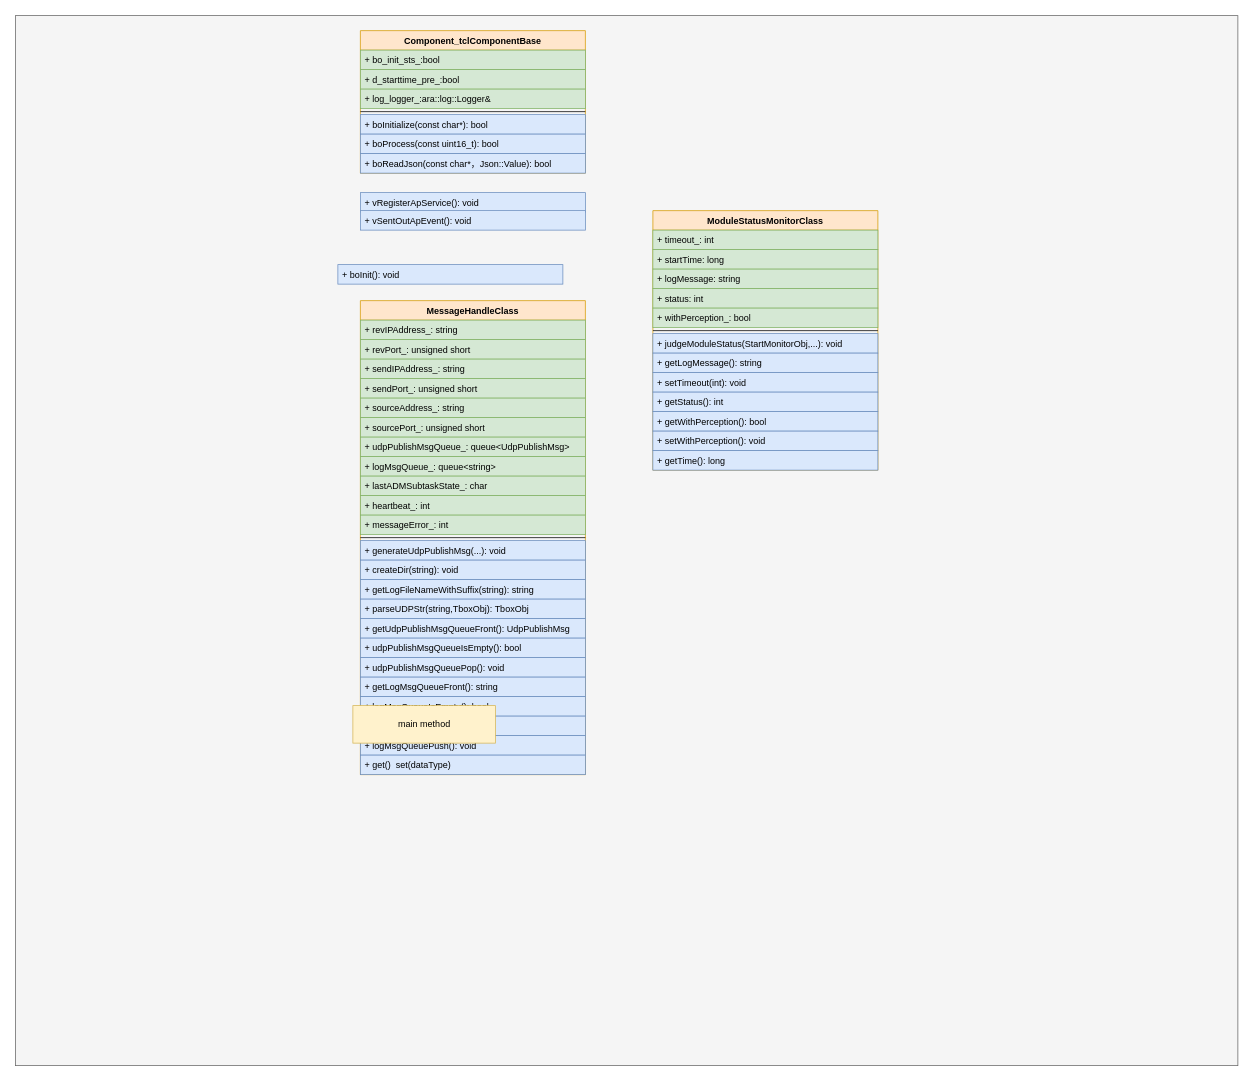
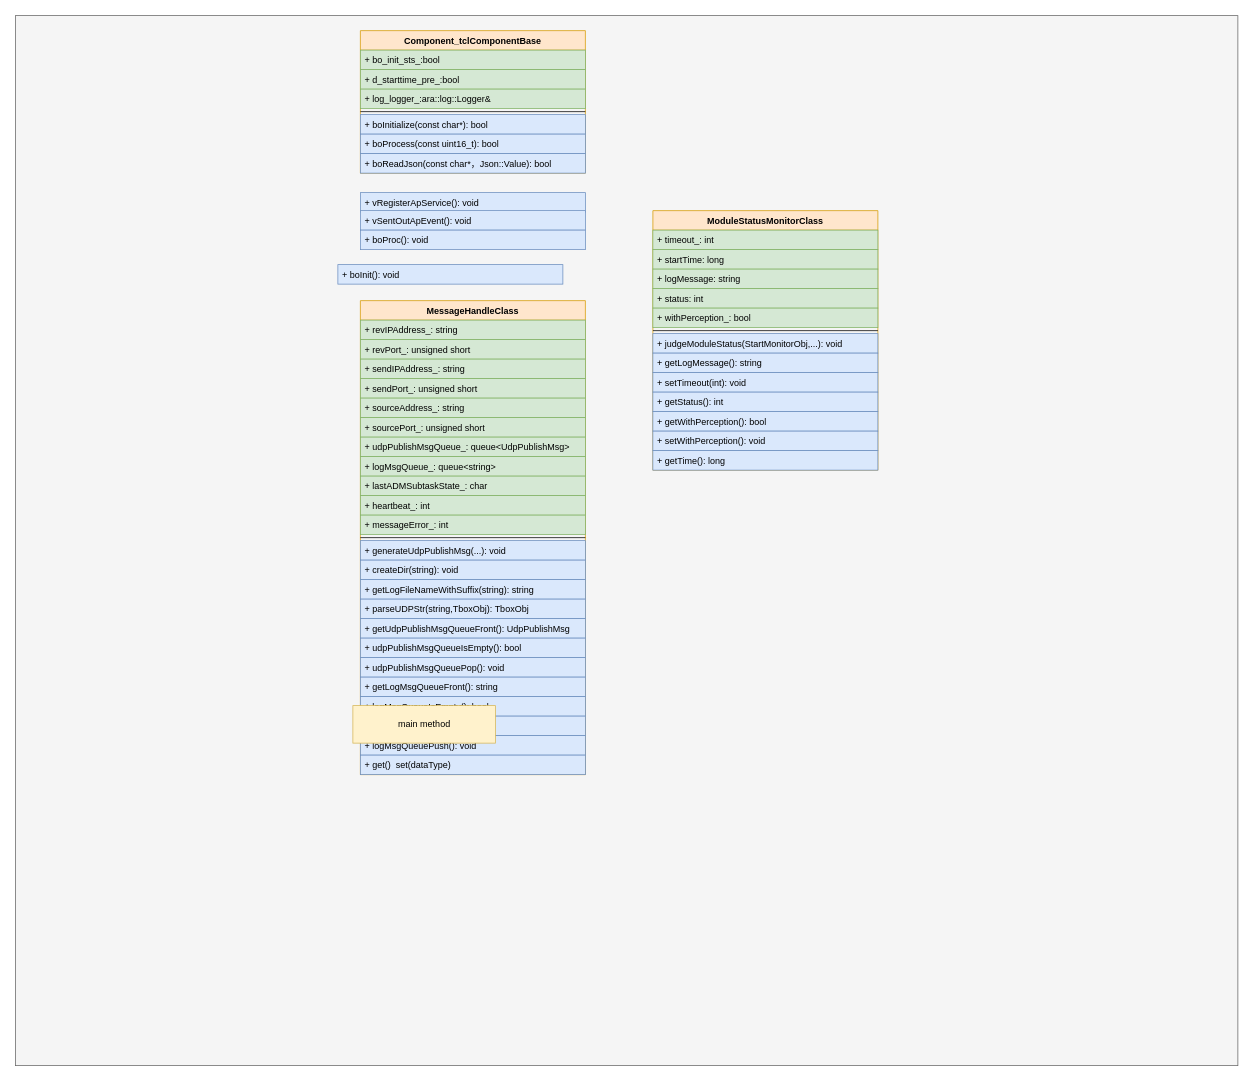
  <mxCell id="0" />
  <mxCell id="1" parent="0" />
  <mxCell id="2" value="" style="html=1;fillColor=#f5f5f5;fontColor=#333333;strokeColor=#666666;" parent="1" vertex="1"><mxGeometry x="20" y="20" width="1630" height="1400" as="geometry" /></mxCell>
  <mxCell id="3" value="Component_tclComponentBase" style="swimlane;fontStyle=1;align=center;verticalAlign=top;childLayout=stackLayout;horizontal=1;startSize=26;horizontalStack=0;resizeParent=1;resizeParentMax=0;resizeLast=0;collapsible=1;marginBottom=0;fillColor=#ffe6cc;strokeColor=#d79b00;" parent="1" vertex="1"><mxGeometry x="480" y="40" width="300" height="190" as="geometry" /></mxCell>
  <mxCell id="4" value="+ bo_init_sts_:bool " style="text;strokeColor=#82b366;fillColor=#d5e8d4;align=left;verticalAlign=top;spacingLeft=4;spacingRight=4;overflow=hidden;rotatable=0;points=[[0,0.5],[1,0.5]];portConstraint=eastwest;" parent="3" vertex="1"><mxGeometry y="26" width="300" height="26" as="geometry" /></mxCell>
  <mxCell id="5" value="+ d_starttime_pre_:bool " style="text;strokeColor=#82b366;fillColor=#d5e8d4;align=left;verticalAlign=top;spacingLeft=4;spacingRight=4;overflow=hidden;rotatable=0;points=[[0,0.5],[1,0.5]];portConstraint=eastwest;" parent="3" vertex="1"><mxGeometry y="52" width="300" height="26" as="geometry" /></mxCell>
  <mxCell id="6" value="+ log_logger_:ara::log::Logger&amp;" style="text;strokeColor=#82b366;fillColor=#d5e8d4;align=left;verticalAlign=top;spacingLeft=4;spacingRight=4;overflow=hidden;rotatable=0;points=[[0,0.5],[1,0.5]];portConstraint=eastwest;" parent="3" vertex="1"><mxGeometry y="78" width="300" height="26" as="geometry" /></mxCell>
  <mxCell id="7" value="" style="line;strokeWidth=1;fillColor=none;align=left;verticalAlign=middle;spacingTop=-1;spacingLeft=3;spacingRight=3;rotatable=0;labelPosition=right;points=[];portConstraint=eastwest;" parent="3" vertex="1"><mxGeometry y="104" width="300" height="8" as="geometry" /></mxCell>
  <mxCell id="8" value="+ boInitialize(const char*): bool" style="text;strokeColor=#6c8ebf;fillColor=#dae8fc;align=left;verticalAlign=top;spacingLeft=4;spacingRight=4;overflow=hidden;rotatable=0;points=[[0,0.5],[1,0.5]];portConstraint=eastwest;" parent="3" vertex="1"><mxGeometry y="112" width="300" height="26" as="geometry" /></mxCell>
  <mxCell id="9" value="+ boProcess(const uint16_t): bool" style="text;strokeColor=#6c8ebf;fillColor=#dae8fc;align=left;verticalAlign=top;spacingLeft=4;spacingRight=4;overflow=hidden;rotatable=0;points=[[0,0.5],[1,0.5]];portConstraint=eastwest;" parent="3" vertex="1"><mxGeometry y="138" width="300" height="26" as="geometry" /></mxCell>
  <mxCell id="10" value="+ boReadJson(const char*，Json::Value): bool" style="text;strokeColor=#6c8ebf;fillColor=#dae8fc;align=left;verticalAlign=top;spacingLeft=4;spacingRight=4;overflow=hidden;rotatable=0;points=[[0,0.5],[1,0.5]];portConstraint=eastwest;" parent="3" vertex="1"><mxGeometry y="164" width="300" height="26" as="geometry" /></mxCell>
  <mxCell id="11" value="MessageHandleClass" style="swimlane;fontStyle=1;align=center;verticalAlign=top;childLayout=stackLayout;horizontal=1;startSize=26;horizontalStack=0;resizeParent=1;resizeParentMax=0;resizeLast=0;collapsible=1;marginBottom=0;fillColor=#ffe6cc;strokeColor=#d79b00;" parent="1" vertex="1"><mxGeometry x="480" y="400" width="300" height="632" as="geometry"><mxRectangle x="60" y="38" width="160" height="30" as="alternateBounds" /></mxGeometry></mxCell>
  <mxCell id="12" value="+ revIPAddress_: string" style="text;strokeColor=#82b366;fillColor=#d5e8d4;align=left;verticalAlign=top;spacingLeft=4;spacingRight=4;overflow=hidden;rotatable=0;points=[[0,0.5],[1,0.5]];portConstraint=eastwest;" parent="11" vertex="1"><mxGeometry y="26" width="300" height="26" as="geometry" /></mxCell>
  <mxCell id="13" value="+ revPort_: unsigned short" style="text;strokeColor=#82b366;fillColor=#d5e8d4;align=left;verticalAlign=top;spacingLeft=4;spacingRight=4;overflow=hidden;rotatable=0;points=[[0,0.5],[1,0.5]];portConstraint=eastwest;" parent="11" vertex="1"><mxGeometry y="52" width="300" height="26" as="geometry" /></mxCell>
  <mxCell id="14" value="+ sendIPAddress_: string" style="text;strokeColor=#82b366;fillColor=#d5e8d4;align=left;verticalAlign=top;spacingLeft=4;spacingRight=4;overflow=hidden;rotatable=0;points=[[0,0.5],[1,0.5]];portConstraint=eastwest;" parent="11" vertex="1"><mxGeometry y="78" width="300" height="26" as="geometry" /></mxCell>
  <mxCell id="15" value="+ sendPort_: unsigned short" style="text;strokeColor=#82b366;fillColor=#d5e8d4;align=left;verticalAlign=top;spacingLeft=4;spacingRight=4;overflow=hidden;rotatable=0;points=[[0,0.5],[1,0.5]];portConstraint=eastwest;" parent="11" vertex="1"><mxGeometry y="104" width="300" height="26" as="geometry" /></mxCell>
  <mxCell id="16" value="+ sourceAddress_: string" style="text;strokeColor=#82b366;fillColor=#d5e8d4;align=left;verticalAlign=top;spacingLeft=4;spacingRight=4;overflow=hidden;rotatable=0;points=[[0,0.5],[1,0.5]];portConstraint=eastwest;" parent="11" vertex="1"><mxGeometry y="130" width="300" height="26" as="geometry" /></mxCell>
  <mxCell id="17" value="+ sourcePort_: unsigned short" style="text;strokeColor=#82b366;fillColor=#d5e8d4;align=left;verticalAlign=top;spacingLeft=4;spacingRight=4;overflow=hidden;rotatable=0;points=[[0,0.5],[1,0.5]];portConstraint=eastwest;" parent="11" vertex="1"><mxGeometry y="156" width="300" height="26" as="geometry" /></mxCell>
  <mxCell id="18" value="+ udpPublishMsgQueue_: queue&lt;UdpPublishMsg&gt;" style="text;strokeColor=#82b366;fillColor=#d5e8d4;align=left;verticalAlign=top;spacingLeft=4;spacingRight=4;overflow=hidden;rotatable=0;points=[[0,0.5],[1,0.5]];portConstraint=eastwest;" parent="11" vertex="1"><mxGeometry y="182" width="300" height="26" as="geometry" /></mxCell>
  <mxCell id="19" value="+ logMsgQueue_: queue&lt;string&gt;" style="text;strokeColor=#82b366;fillColor=#d5e8d4;align=left;verticalAlign=top;spacingLeft=4;spacingRight=4;overflow=hidden;rotatable=0;points=[[0,0.5],[1,0.5]];portConstraint=eastwest;" parent="11" vertex="1"><mxGeometry y="208" width="300" height="26" as="geometry" /></mxCell>
  <mxCell id="20" value="+ lastADMSubtaskState_: char" style="text;strokeColor=#82b366;fillColor=#d5e8d4;align=left;verticalAlign=top;spacingLeft=4;spacingRight=4;overflow=hidden;rotatable=0;points=[[0,0.5],[1,0.5]];portConstraint=eastwest;" parent="11" vertex="1"><mxGeometry y="234" width="300" height="26" as="geometry" /></mxCell>
  <mxCell id="21" value="+ heartbeat_: int" style="text;strokeColor=#82b366;fillColor=#d5e8d4;align=left;verticalAlign=top;spacingLeft=4;spacingRight=4;overflow=hidden;rotatable=0;points=[[0,0.5],[1,0.5]];portConstraint=eastwest;" parent="11" vertex="1"><mxGeometry y="260" width="300" height="26" as="geometry" /></mxCell>
  <mxCell id="22" value="+ messageError_: int" style="text;strokeColor=#82b366;fillColor=#d5e8d4;align=left;verticalAlign=top;spacingLeft=4;spacingRight=4;overflow=hidden;rotatable=0;points=[[0,0.5],[1,0.5]];portConstraint=eastwest;" parent="11" vertex="1"><mxGeometry y="286" width="300" height="26" as="geometry" /></mxCell>
  <mxCell id="23" value="" style="line;strokeWidth=1;fillColor=none;align=left;verticalAlign=middle;spacingTop=-1;spacingLeft=3;spacingRight=3;rotatable=0;labelPosition=right;points=[];portConstraint=eastwest;" parent="11" vertex="1"><mxGeometry y="312" width="300" height="8" as="geometry" /></mxCell>
  <mxCell id="24" value="+ generateUdpPublishMsg(...): void" style="text;strokeColor=#6c8ebf;fillColor=#dae8fc;align=left;verticalAlign=top;spacingLeft=4;spacingRight=4;overflow=hidden;rotatable=0;points=[[0,0.5],[1,0.5]];portConstraint=eastwest;" parent="11" vertex="1"><mxGeometry y="320" width="300" height="26" as="geometry" /></mxCell>
  <mxCell id="25" value="+ createDir(string): void" style="text;strokeColor=#6c8ebf;fillColor=#dae8fc;align=left;verticalAlign=top;spacingLeft=4;spacingRight=4;overflow=hidden;rotatable=0;points=[[0,0.5],[1,0.5]];portConstraint=eastwest;" parent="11" vertex="1"><mxGeometry y="346" width="300" height="26" as="geometry" /></mxCell>
  <mxCell id="26" value="+ getLogFileNameWithSuffix(string): string" style="text;strokeColor=#6c8ebf;fillColor=#dae8fc;align=left;verticalAlign=top;spacingLeft=4;spacingRight=4;overflow=hidden;rotatable=0;points=[[0,0.5],[1,0.5]];portConstraint=eastwest;" parent="11" vertex="1"><mxGeometry y="372" width="300" height="26" as="geometry" /></mxCell>
  <mxCell id="27" value="+ parseUDPStr(string,TboxObj): TboxObj" style="text;strokeColor=#6c8ebf;fillColor=#dae8fc;align=left;verticalAlign=top;spacingLeft=4;spacingRight=4;overflow=hidden;rotatable=0;points=[[0,0.5],[1,0.5]];portConstraint=eastwest;" parent="11" vertex="1"><mxGeometry y="398" width="300" height="26" as="geometry" /></mxCell>
  <mxCell id="28" value="+ getUdpPublishMsgQueueFront(): UdpPublishMsg" style="text;strokeColor=#6c8ebf;fillColor=#dae8fc;align=left;verticalAlign=top;spacingLeft=4;spacingRight=4;overflow=hidden;rotatable=0;points=[[0,0.5],[1,0.5]];portConstraint=eastwest;" parent="11" vertex="1"><mxGeometry y="424" width="300" height="26" as="geometry" /></mxCell>
  <mxCell id="29" value="+ udpPublishMsgQueueIsEmpty(): bool" style="text;strokeColor=#6c8ebf;fillColor=#dae8fc;align=left;verticalAlign=top;spacingLeft=4;spacingRight=4;overflow=hidden;rotatable=0;points=[[0,0.5],[1,0.5]];portConstraint=eastwest;" parent="11" vertex="1"><mxGeometry y="450" width="300" height="26" as="geometry" /></mxCell>
  <mxCell id="30" value="+ udpPublishMsgQueuePop(): void" style="text;strokeColor=#6c8ebf;fillColor=#dae8fc;align=left;verticalAlign=top;spacingLeft=4;spacingRight=4;overflow=hidden;rotatable=0;points=[[0,0.5],[1,0.5]];portConstraint=eastwest;" parent="11" vertex="1"><mxGeometry y="476" width="300" height="26" as="geometry" /></mxCell>
  <mxCell id="31" value="+ getLogMsgQueueFront(): string" style="text;strokeColor=#6c8ebf;fillColor=#dae8fc;align=left;verticalAlign=top;spacingLeft=4;spacingRight=4;overflow=hidden;rotatable=0;points=[[0,0.5],[1,0.5]];portConstraint=eastwest;" parent="11" vertex="1"><mxGeometry y="502" width="300" height="26" as="geometry" /></mxCell>
  <mxCell id="32" value="+ logMsgQueueIsEmpty(): bool" style="text;strokeColor=#6c8ebf;fillColor=#dae8fc;align=left;verticalAlign=top;spacingLeft=4;spacingRight=4;overflow=hidden;rotatable=0;points=[[0,0.5],[1,0.5]];portConstraint=eastwest;" parent="11" vertex="1"><mxGeometry y="528" width="300" height="26" as="geometry" /></mxCell>
  <mxCell id="33" value="+ logMsgQueuePop(): void" style="text;strokeColor=#6c8ebf;fillColor=#dae8fc;align=left;verticalAlign=top;spacingLeft=4;spacingRight=4;overflow=hidden;rotatable=0;points=[[0,0.5],[1,0.5]];portConstraint=eastwest;" parent="11" vertex="1"><mxGeometry y="554" width="300" height="26" as="geometry" /></mxCell>
  <mxCell id="34" value="+ logMsgQueuePush(): void" style="text;strokeColor=#6c8ebf;fillColor=#dae8fc;align=left;verticalAlign=top;spacingLeft=4;spacingRight=4;overflow=hidden;rotatable=0;points=[[0,0.5],[1,0.5]];portConstraint=eastwest;" parent="11" vertex="1"><mxGeometry y="580" width="300" height="26" as="geometry" /></mxCell>
  <mxCell id="35" value="+ get()  set(dataType)" style="text;strokeColor=#6c8ebf;fillColor=#dae8fc;align=left;verticalAlign=top;spacingLeft=4;spacingRight=4;overflow=hidden;rotatable=0;points=[[0,0.5],[1,0.5]];portConstraint=eastwest;" parent="11" vertex="1"><mxGeometry y="606" width="300" height="26" as="geometry" /></mxCell>
  <mxCell id="36" value="ModuleStatusMonitorClass" style="swimlane;fontStyle=1;align=center;verticalAlign=top;childLayout=stackLayout;horizontal=1;startSize=26;horizontalStack=0;resizeParent=1;resizeParentMax=0;resizeLast=0;collapsible=1;marginBottom=0;fillColor=#ffe6cc;strokeColor=#d79b00;" parent="1" vertex="1"><mxGeometry x="870" y="280" width="300" height="346" as="geometry" /></mxCell>
  <mxCell id="37" value="+ timeout_: int" style="text;strokeColor=#82b366;fillColor=#d5e8d4;align=left;verticalAlign=top;spacingLeft=4;spacingRight=4;overflow=hidden;rotatable=0;points=[[0,0.5],[1,0.5]];portConstraint=eastwest;" parent="36" vertex="1"><mxGeometry y="26" width="300" height="26" as="geometry" /></mxCell>
  <mxCell id="38" value="+ startTime: long" style="text;strokeColor=#82b366;fillColor=#d5e8d4;align=left;verticalAlign=top;spacingLeft=4;spacingRight=4;overflow=hidden;rotatable=0;points=[[0,0.5],[1,0.5]];portConstraint=eastwest;" parent="36" vertex="1"><mxGeometry y="52" width="300" height="26" as="geometry" /></mxCell>
  <mxCell id="39" value="+ logMessage: string" style="text;strokeColor=#82b366;fillColor=#d5e8d4;align=left;verticalAlign=top;spacingLeft=4;spacingRight=4;overflow=hidden;rotatable=0;points=[[0,0.5],[1,0.5]];portConstraint=eastwest;" parent="36" vertex="1"><mxGeometry y="78" width="300" height="26" as="geometry" /></mxCell>
  <mxCell id="40" value="+ status: int" style="text;strokeColor=#82b366;fillColor=#d5e8d4;align=left;verticalAlign=top;spacingLeft=4;spacingRight=4;overflow=hidden;rotatable=0;points=[[0,0.5],[1,0.5]];portConstraint=eastwest;" parent="36" vertex="1"><mxGeometry y="104" width="300" height="26" as="geometry" /></mxCell>
  <mxCell id="41" value="+ withPerception_: bool" style="text;strokeColor=#82b366;fillColor=#d5e8d4;align=left;verticalAlign=top;spacingLeft=4;spacingRight=4;overflow=hidden;rotatable=0;points=[[0,0.5],[1,0.5]];portConstraint=eastwest;" parent="36" vertex="1"><mxGeometry y="130" width="300" height="26" as="geometry" /></mxCell>
  <mxCell id="42" value="" style="line;strokeWidth=1;fillColor=none;align=left;verticalAlign=middle;spacingTop=-1;spacingLeft=3;spacingRight=3;rotatable=0;labelPosition=right;points=[];portConstraint=eastwest;" parent="36" vertex="1"><mxGeometry y="156" width="300" height="8" as="geometry" /></mxCell>
  <mxCell id="43" value="+ judgeModuleStatus(StartMonitorObj,...): void" style="text;strokeColor=#6c8ebf;fillColor=#dae8fc;align=left;verticalAlign=top;spacingLeft=4;spacingRight=4;overflow=hidden;rotatable=0;points=[[0,0.5],[1,0.5]];portConstraint=eastwest;" parent="36" vertex="1"><mxGeometry y="164" width="300" height="26" as="geometry" /></mxCell>
  <mxCell id="44" value="+ getLogMessage(): string" style="text;strokeColor=#6c8ebf;fillColor=#dae8fc;align=left;verticalAlign=top;spacingLeft=4;spacingRight=4;overflow=hidden;rotatable=0;points=[[0,0.5],[1,0.5]];portConstraint=eastwest;" parent="36" vertex="1"><mxGeometry y="190" width="300" height="26" as="geometry" /></mxCell>
  <mxCell id="45" value="+ setTimeout(int): void" style="text;strokeColor=#6c8ebf;fillColor=#dae8fc;align=left;verticalAlign=top;spacingLeft=4;spacingRight=4;overflow=hidden;rotatable=0;points=[[0,0.5],[1,0.5]];portConstraint=eastwest;" parent="36" vertex="1"><mxGeometry y="216" width="300" height="26" as="geometry" /></mxCell>
  <mxCell id="46" value="+ getStatus(): int" style="text;strokeColor=#6c8ebf;fillColor=#dae8fc;align=left;verticalAlign=top;spacingLeft=4;spacingRight=4;overflow=hidden;rotatable=0;points=[[0,0.5],[1,0.5]];portConstraint=eastwest;" parent="36" vertex="1"><mxGeometry y="242" width="300" height="26" as="geometry" /></mxCell>
  <mxCell id="47" value="+ getWithPerception(): bool" style="text;strokeColor=#6c8ebf;fillColor=#dae8fc;align=left;verticalAlign=top;spacingLeft=4;spacingRight=4;overflow=hidden;rotatable=0;points=[[0,0.5],[1,0.5]];portConstraint=eastwest;" parent="36" vertex="1"><mxGeometry y="268" width="300" height="26" as="geometry" /></mxCell>
  <mxCell id="48" value="+ setWithPerception(): void" style="text;strokeColor=#6c8ebf;fillColor=#dae8fc;align=left;verticalAlign=top;spacingLeft=4;spacingRight=4;overflow=hidden;rotatable=0;points=[[0,0.5],[1,0.5]];portConstraint=eastwest;" parent="36" vertex="1"><mxGeometry y="294" width="300" height="26" as="geometry" /></mxCell>
  <mxCell id="49" value="+ getTime(): long" style="text;strokeColor=#6c8ebf;fillColor=#dae8fc;align=left;verticalAlign=top;spacingLeft=4;spacingRight=4;overflow=hidden;rotatable=0;points=[[0,0.5],[1,0.5]];portConstraint=eastwest;" parent="36" vertex="1"><mxGeometry y="320" width="300" height="26" as="geometry" /></mxCell>
  <mxCell id="50" value="main method" style="html=1;fillColor=#fff2cc;strokeColor=#d6b656;" parent="1" vertex="1"><mxGeometry x="470" y="940" width="190" height="50" as="geometry" /></mxCell>
  <mxCell id="51" value="+ vRegisterApService(): void" style="text;strokeColor=#6c8ebf;fillColor=#dae8fc;align=left;verticalAlign=top;spacingLeft=4;spacingRight=4;overflow=hidden;rotatable=0;points=[[0,0.5],[1,0.5]];portConstraint=eastwest;" vertex="1" parent="1"><mxGeometry x="480" y="256" width="300" height="26" as="geometry" /></mxCell>
  <mxCell id="52" value="+ vSentOutApEvent(): void" style="text;strokeColor=#6c8ebf;fillColor=#dae8fc;align=left;verticalAlign=top;spacingLeft=4;spacingRight=4;overflow=hidden;rotatable=0;points=[[0,0.5],[1,0.5]];portConstraint=eastwest;" vertex="1" parent="1"><mxGeometry x="480" y="280" width="300" height="26" as="geometry" /></mxCell>
+ <mxCell id="53" value="+ boProc(): void" style="text;strokeColor=#6c8ebf;fillColor=#dae8fc;align=left;verticalAlign=top;spacingLeft=4;spacingRight=4;overflow=hidden;rotatable=0;points=[[0,0.5],[1,0.5]];portConstraint=eastwest;" vertex="1" parent="1"><mxGeometry x="480" y="306" width="300" height="26" as="geometry" /></mxCell>
  <mxCell id="54" value="+ boInit(): void" style="text;strokeColor=#6c8ebf;fillColor=#dae8fc;align=left;verticalAlign=top;spacingLeft=4;spacingRight=4;overflow=hidden;rotatable=0;points=[[0,0.5],[1,0.5]];portConstraint=eastwest;" vertex="1" parent="1"><mxGeometry x="450" y="352" width="300" height="26" as="geometry" /></mxCell>
